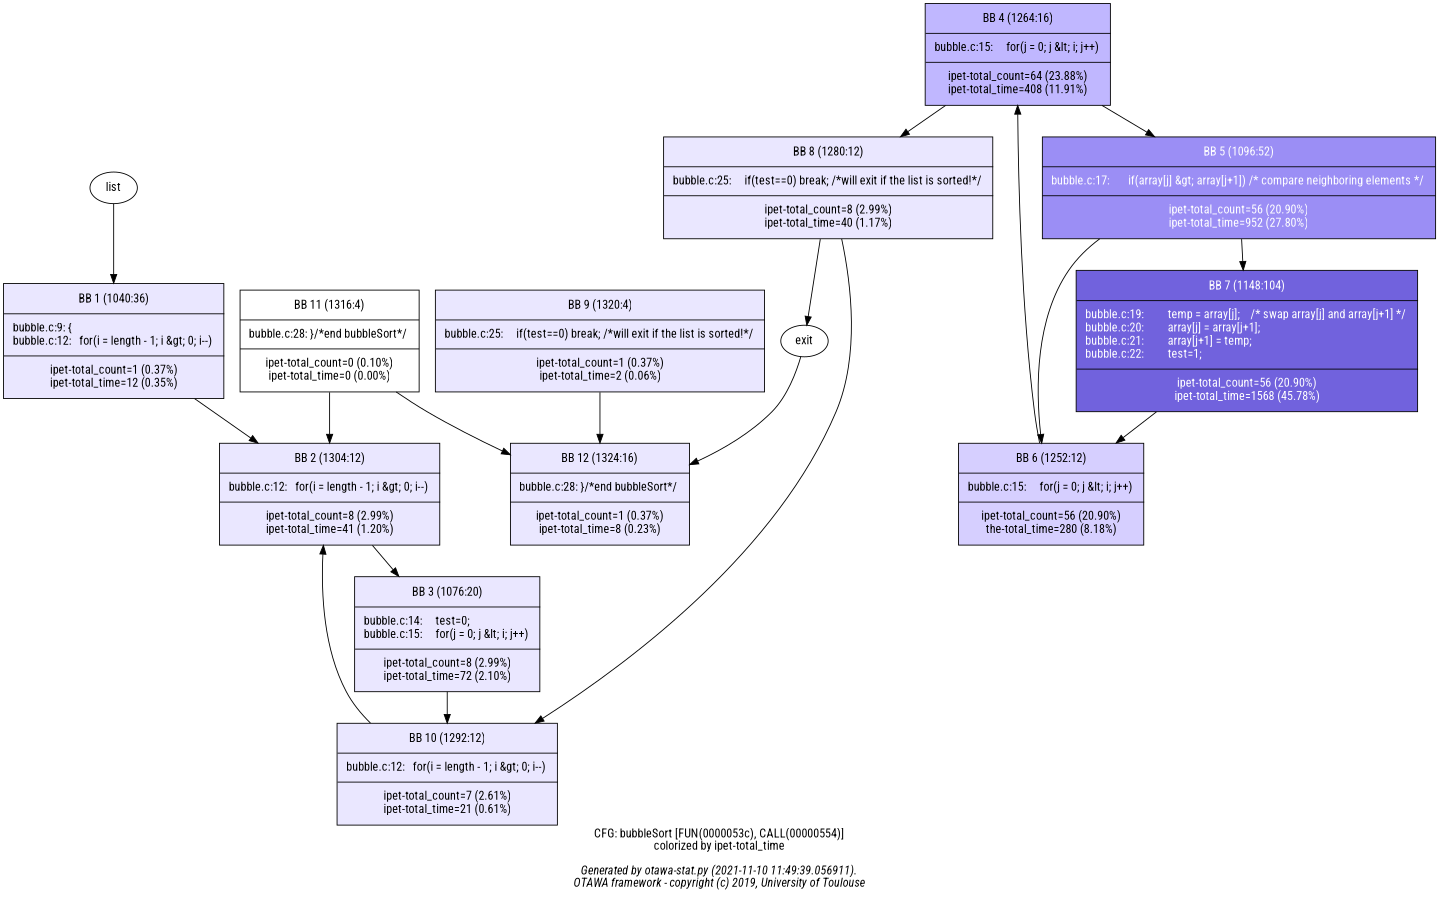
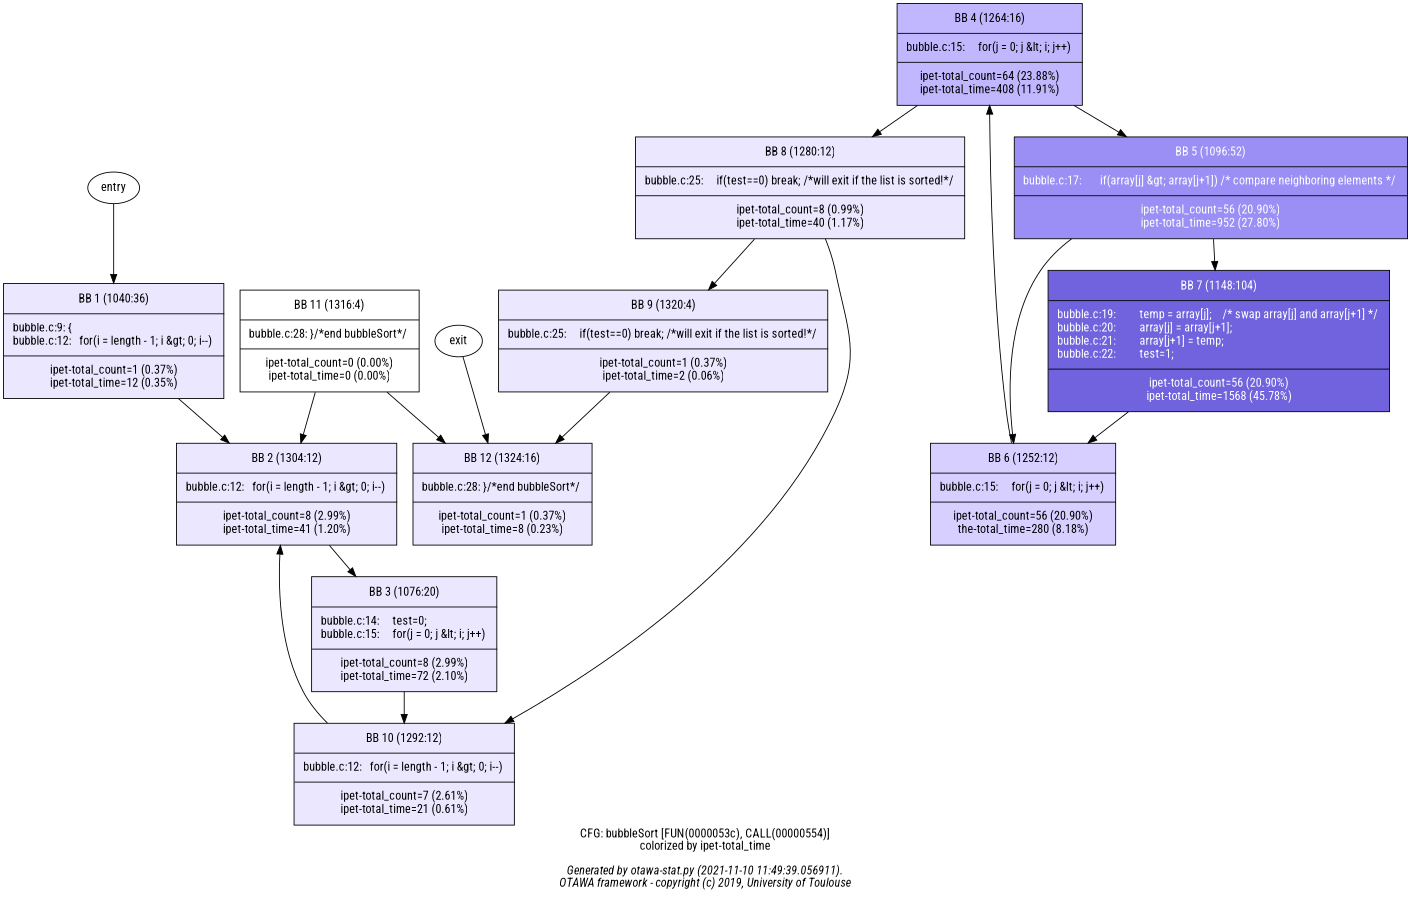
  digraph {
    fontname="Roboto Condensed"
    label=<CFG: bubbleSort [FUN(0000053c), CALL(00000554)]<br/>colorized by ipet-total_time<br/><BR/><I>Generated by otawa-stat.py (2021-11-10 11:49:39.056911).</I><BR/><I>OTAWA framework - copyright (c) 2019, University of Toulouse</I>>
    node [fontname="Roboto Condensed" fillcolor="#eae7ff" fontcolor="#000000" margin=0 shape=box style=filled]
    edge [fontname="Roboto Condensed"]
-   n1 [label=list fillcolor="" fontcolor="" margin="" shape="" style=""]
+   n1 [label=entry fillcolor="" fontcolor="" margin="" shape="" style=""]
    n2 [label=<<table border='0' cellpadding='8px'><tr><td>BB 1 (1040:36)</td></tr><hr/><tr><td align='left'>bubble.c:9: { <br align='left'/>bubble.c:12: &nbsp;&nbsp;for(i&nbsp;=&nbsp;length&nbsp;-&nbsp;1;&nbsp;i&nbsp;&amp;gt;&nbsp;0;&nbsp;i--) <br align='left'/></td></tr><hr/><tr><td>ipet-total_count=1 (0.37%)<br/>ipet-total_time=12 (0.35%)<br/></td></tr></table>>]
    n3 [label=<<table border='0' cellpadding='8px'><tr><td>BB 2 (1304:12)</td></tr><hr/><tr><td align='left'>bubble.c:12: &nbsp;&nbsp;for(i&nbsp;=&nbsp;length&nbsp;-&nbsp;1;&nbsp;i&nbsp;&amp;gt;&nbsp;0;&nbsp;i--) <br align='left'/></td></tr><hr/><tr><td>ipet-total_count=8 (2.99%)<br/>ipet-total_time=41 (1.20%)<br/></td></tr></table>>]
    n4 [label=<<table border='0' cellpadding='8px'><tr><td>BB 3 (1076:20)</td></tr><hr/><tr><td align='left'>bubble.c:14: &nbsp;&nbsp;&nbsp;&nbsp;test=0; <br align='left'/>bubble.c:15: &nbsp;&nbsp;&nbsp;&nbsp;for(j&nbsp;=&nbsp;0;&nbsp;j&nbsp;&amp;lt;&nbsp;i;&nbsp;j++) <br align='left'/></td></tr><hr/><tr><td>ipet-total_count=8 (2.99%)<br/>ipet-total_time=72 (2.10%)<br/></td></tr></table>>]
    n5 [label=<<table border='0' cellpadding='8px'><tr><td>BB 10 (1292:12)</td></tr><hr/><tr><td align='left'>bubble.c:12: &nbsp;&nbsp;for(i&nbsp;=&nbsp;length&nbsp;-&nbsp;1;&nbsp;i&nbsp;&amp;gt;&nbsp;0;&nbsp;i--) <br align='left'/></td></tr><hr/><tr><td>ipet-total_count=7 (2.61%)<br/>ipet-total_time=21 (0.61%)<br/></td></tr></table>>]
-   n6 [label=<<table border='0' cellpadding='8px'><tr><td>BB 11 (1316:4)</td></tr><hr/><tr><td align='left'>bubble.c:28: }/*end&nbsp;bubbleSort*/ <br align='left'/></td></tr><hr/><tr><td>ipet-total_count=0 (0.10%)<br/>ipet-total_time=0 (0.00%)<br/></td></tr></table>> fillcolor="" fontcolor="" style=""]
+   n6 [label=<<table border='0' cellpadding='8px'><tr><td>BB 11 (1316:4)</td></tr><hr/><tr><td align='left'>bubble.c:28: }/*end&nbsp;bubbleSort*/ <br align='left'/></td></tr><hr/><tr><td>ipet-total_count=0 (0.00%)<br/>ipet-total_time=0 (0.00%)<br/></td></tr></table>> fillcolor="" fontcolor="" style=""]
    n7 [label=<<table border='0' cellpadding='8px'><tr><td>BB 12 (1324:16)</td></tr><hr/><tr><td align='left'>bubble.c:28: }/*end&nbsp;bubbleSort*/ <br align='left'/></td></tr><hr/><tr><td>ipet-total_count=1 (0.37%)<br/>ipet-total_time=8 (0.23%)<br/></td></tr></table>>]
    n8 [fillcolor="#c0b7ff" label=<<table border='0' cellpadding='8px'><tr><td>BB 4 (1264:16)</td></tr><hr/><tr><td align='left'>bubble.c:15: &nbsp;&nbsp;&nbsp;&nbsp;for(j&nbsp;=&nbsp;0;&nbsp;j&nbsp;&amp;lt;&nbsp;i;&nbsp;j++) <br align='left'/></td></tr><hr/><tr><td>ipet-total_count=64 (23.88%)<br/>ipet-total_time=408 (11.91%)<br/></td></tr></table>>]
    n9 [fillcolor="#9b8ef5" fontcolor="#ffffff" label=<<table border='0' cellpadding='8px'><tr><td>BB 5 (1096:52)</td></tr><hr/><tr><td align='left'>bubble.c:17: &nbsp;&nbsp;&nbsp;&nbsp;&nbsp;&nbsp;if(array[j]&nbsp;&amp;gt;&nbsp;array[j+1])&nbsp;/*&nbsp;compare&nbsp;neighboring&nbsp;elements&nbsp;*/ <br align='left'/></td></tr><hr/><tr><td>ipet-total_count=56 (20.90%)<br/>ipet-total_time=952 (27.80%)<br/></td></tr></table>>]
-   n10 [label=<<table border='0' cellpadding='8px'><tr><td>BB 8 (1280:12)</td></tr><hr/><tr><td align='left'>bubble.c:25: &nbsp;&nbsp;&nbsp;&nbsp;if(test==0)&nbsp;break;&nbsp;/*will&nbsp;exit&nbsp;if&nbsp;the&nbsp;list&nbsp;is&nbsp;sorted!*/ <br align='left'/></td></tr><hr/><tr><td>ipet-total_count=8 (2.99%)<br/>ipet-total_time=40 (1.17%)<br/></td></tr></table>>]
+   n10 [label=<<table border='0' cellpadding='8px'><tr><td>BB 8 (1280:12)</td></tr><hr/><tr><td align='left'>bubble.c:25: &nbsp;&nbsp;&nbsp;&nbsp;if(test==0)&nbsp;break;&nbsp;/*will&nbsp;exit&nbsp;if&nbsp;the&nbsp;list&nbsp;is&nbsp;sorted!*/ <br align='left'/></td></tr><hr/><tr><td>ipet-total_count=8 (0.99%)<br/>ipet-total_time=40 (1.17%)<br/></td></tr></table>>]
    n11 [fillcolor="#d6cfff" label=<<table border='0' cellpadding='8px'><tr><td>BB 6 (1252:12)</td></tr><hr/><tr><td align='left'>bubble.c:15: &nbsp;&nbsp;&nbsp;&nbsp;for(j&nbsp;=&nbsp;0;&nbsp;j&nbsp;&amp;lt;&nbsp;i;&nbsp;j++) <br align='left'/></td></tr><hr/><tr><td>ipet-total_count=56 (20.90%)<br/>the-total_time=280 (8.18%)<br/></td></tr></table>>]
    n12 [fillcolor="#7162dd" fontcolor="#ffffff" label=<<table border='0' cellpadding='8px'><tr><td>BB 7 (1148:104)</td></tr><hr/><tr><td align='left'>bubble.c:19: &nbsp;&nbsp;&nbsp;&nbsp;&nbsp;&nbsp;&nbsp;&nbsp;temp&nbsp;=&nbsp;array[j];&nbsp;&nbsp;&nbsp;&nbsp;/*&nbsp;swap&nbsp;array[j]&nbsp;and&nbsp;array[j+1]&nbsp;*/ <br align='left'/>bubble.c:20: &nbsp;&nbsp;&nbsp;&nbsp;&nbsp;&nbsp;&nbsp;&nbsp;array[j]&nbsp;=&nbsp;array[j+1]; <br align='left'/>bubble.c:21: &nbsp;&nbsp;&nbsp;&nbsp;&nbsp;&nbsp;&nbsp;&nbsp;array[j+1]&nbsp;=&nbsp;temp; <br align='left'/>bubble.c:22: &nbsp;&nbsp;&nbsp;&nbsp;&nbsp;&nbsp;&nbsp;&nbsp;test=1; <br align='left'/></td></tr><hr/><tr><td>ipet-total_count=56 (20.90%)<br/>ipet-total_time=1568 (45.78%)<br/></td></tr></table>>]
    n13 [label=<<table border='0' cellpadding='8px'><tr><td>BB 9 (1320:4)</td></tr><hr/><tr><td align='left'>bubble.c:25: &nbsp;&nbsp;&nbsp;&nbsp;if(test==0)&nbsp;break;&nbsp;/*will&nbsp;exit&nbsp;if&nbsp;the&nbsp;list&nbsp;is&nbsp;sorted!*/ <br align='left'/></td></tr><hr/><tr><td>ipet-total_count=1 (0.37%)<br/>ipet-total_time=2 (0.06%)<br/></td></tr></table>>]
    n14 [label=exit fillcolor="" fontcolor="" margin="" shape="" style=""]
    n1 -> n2
    n2 -> n3
    n3 -> n4
    n4 -> n5
    n5 -> n3
    n6 -> n3
    n6 -> n7
    n8 -> n9
    n8 -> n10
    n9 -> n11
    n9 -> n12
    n10 -> n5
-   n10 -> n14
+   n10 -> n13
    n11 -> n8
    n12 -> n11
    n13 -> n7
    n14 -> n7
  }
